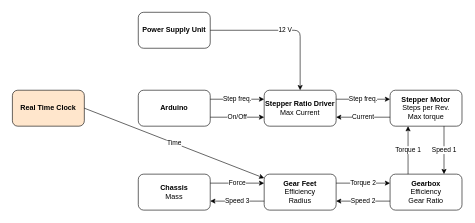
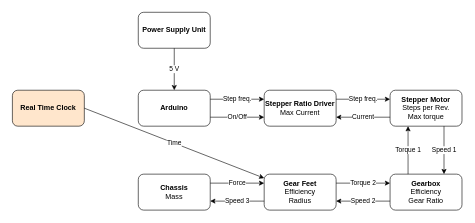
  <mxCell id="0" />
  <mxCell id="1" parent="0" />
  <mxCell id="2" value="Power Supply Unit" style="rounded=1;whiteSpace=wrap;html=1;fontStyle=1" parent="1" vertex="1"><mxGeometry x="230" y="20" width="120" height="60" as="geometry" /></mxCell>
  <mxCell id="3" value="Arduino" style="rounded=1;whiteSpace=wrap;html=1;fontStyle=1" parent="1" vertex="1"><mxGeometry x="230" y="150" width="120" height="60" as="geometry" /></mxCell>
+ <mxCell id="4" value="5 V" style="endArrow=classic;html=1;entryX=0.5;entryY=0;entryDx=0;entryDy=0;exitX=0.5;exitY=1;exitDx=0;exitDy=0;" parent="1" source="2" target="3" edge="1"><mxGeometry width="50" height="50" relative="1" as="geometry"><mxPoint x="230" y="280" as="sourcePoint" /><mxPoint x="280" y="230" as="targetPoint" /></mxGeometry></mxCell>
  <mxCell id="5" value="Stepper Ratio Driver&lt;br&gt;&lt;span style=&quot;font-weight: 400&quot;&gt;Max Current&lt;/span&gt;" style="rounded=1;whiteSpace=wrap;html=1;fontStyle=1" parent="1" vertex="1"><mxGeometry x="440" y="150" width="120" height="60" as="geometry" /></mxCell>
  <mxCell id="6" value="Real Time Clock" style="rounded=1;whiteSpace=wrap;html=1;fontStyle=1;fillColor=#ffe6cc;" parent="1" vertex="1"><mxGeometry x="20" y="150" width="120" height="60" as="geometry" /></mxCell>
  <mxCell id="7" value="Time" style="endArrow=classic;html=1;exitX=1;exitY=0.5;exitDx=0;exitDy=0;" parent="1" source="6" target="14" edge="1"><mxGeometry width="50" height="50" relative="1" as="geometry"><mxPoint x="230" y="410" as="sourcePoint" /><mxPoint x="290" y="220" as="targetPoint" /></mxGeometry></mxCell>
- <mxCell id="8" value="12 V" style="endArrow=classic;html=1;exitX=1;exitY=0.5;exitDx=0;exitDy=0;entryX=0.5;entryY=0;entryDx=0;entryDy=0;" parent="1" source="2" target="5" edge="1"><mxGeometry width="50" height="50" relative="1" as="geometry"><mxPoint x="460" y="20" as="sourcePoint" /><mxPoint x="510" y="-30" as="targetPoint" /><Array as="points"><mxPoint x="500" y="50" /></Array></mxGeometry></mxCell>
  <mxCell id="9" value="Step freq." style="endArrow=classic;html=1;entryX=0;entryY=0.25;entryDx=0;entryDy=0;exitX=1;exitY=0.25;exitDx=0;exitDy=0;" parent="1" source="3" target="5" edge="1"><mxGeometry width="50" height="50" relative="1" as="geometry"><mxPoint x="230" y="410" as="sourcePoint" /><mxPoint x="280" y="360" as="targetPoint" /></mxGeometry></mxCell>
  <mxCell id="10" value="&lt;b&gt;Stepper Motor&lt;/b&gt;&lt;br&gt;Steps per Rev.&lt;br&gt;Max torque" style="rounded=1;whiteSpace=wrap;html=1;" parent="1" vertex="1"><mxGeometry x="650" y="150" width="120" height="60" as="geometry" /></mxCell>
  <mxCell id="11" value="Step freq." style="endArrow=classic;html=1;entryX=0;entryY=0.25;entryDx=0;entryDy=0;exitX=1;exitY=0.25;exitDx=0;exitDy=0;" parent="1" source="5" target="10" edge="1"><mxGeometry width="50" height="50" relative="1" as="geometry"><mxPoint x="20" y="280" as="sourcePoint" /><mxPoint x="70" y="230" as="targetPoint" /></mxGeometry></mxCell>
  <mxCell id="12" value="Current" style="endArrow=classic;html=1;exitX=0;exitY=0.75;exitDx=0;exitDy=0;entryX=1;entryY=0.75;entryDx=0;entryDy=0;" parent="1" source="10" target="5" edge="1"><mxGeometry width="50" height="50" relative="1" as="geometry"><mxPoint x="20" y="280" as="sourcePoint" /><mxPoint x="610" y="230" as="targetPoint" /></mxGeometry></mxCell>
  <mxCell id="13" value="&lt;b&gt;Gearbox&lt;/b&gt;&lt;br&gt;Efficiency&lt;br&gt;Gear Ratio" style="rounded=1;whiteSpace=wrap;html=1;" parent="1" vertex="1"><mxGeometry x="650" y="290" width="120" height="60" as="geometry" /></mxCell>
  <mxCell id="14" value="&lt;b&gt;Gear Feet&lt;/b&gt;&lt;br&gt;Efficiency&lt;br&gt;Radius" style="rounded=1;whiteSpace=wrap;html=1;" parent="1" vertex="1"><mxGeometry x="440" y="290" width="120" height="60" as="geometry" /></mxCell>
  <mxCell id="15" value="Speed 2" style="endArrow=classic;html=1;entryX=1;entryY=0.75;entryDx=0;entryDy=0;exitX=0;exitY=0.75;exitDx=0;exitDy=0;" parent="1" source="13" target="14" edge="1"><mxGeometry width="50" height="50" relative="1" as="geometry"><mxPoint x="540" y="420" as="sourcePoint" /><mxPoint x="590" y="370" as="targetPoint" /></mxGeometry></mxCell>
  <mxCell id="16" value="Torque 2" style="endArrow=classic;html=1;entryX=0;entryY=0.25;entryDx=0;entryDy=0;exitX=1;exitY=0.25;exitDx=0;exitDy=0;" parent="1" source="14" target="13" edge="1"><mxGeometry width="50" height="50" relative="1" as="geometry"><mxPoint x="540" y="420" as="sourcePoint" /><mxPoint x="590" y="370" as="targetPoint" /></mxGeometry></mxCell>
  <mxCell id="17" value="&lt;b&gt;Chassis&lt;/b&gt;&lt;br&gt;Mass" style="rounded=1;whiteSpace=wrap;html=1;" parent="1" vertex="1"><mxGeometry x="230" y="290" width="120" height="60" as="geometry" /></mxCell>
  <mxCell id="18" value="Speed 3" style="endArrow=classic;html=1;entryX=1;entryY=0.75;entryDx=0;entryDy=0;exitX=0;exitY=0.75;exitDx=0;exitDy=0;" parent="1" source="14" target="17" edge="1"><mxGeometry width="50" height="50" relative="1" as="geometry"><mxPoint x="460" y="420" as="sourcePoint" /><mxPoint x="510" y="370" as="targetPoint" /></mxGeometry></mxCell>
  <mxCell id="19" value="Force" style="endArrow=classic;html=1;entryX=0;entryY=0.25;entryDx=0;entryDy=0;exitX=1;exitY=0.25;exitDx=0;exitDy=0;" parent="1" source="17" target="14" edge="1"><mxGeometry width="50" height="50" relative="1" as="geometry"><mxPoint x="460" y="420" as="sourcePoint" /><mxPoint x="510" y="370" as="targetPoint" /></mxGeometry></mxCell>
  <mxCell id="20" value="Torque 1" style="endArrow=classic;html=1;entryX=0.25;entryY=1;entryDx=0;entryDy=0;exitX=0.25;exitY=0;exitDx=0;exitDy=0;" parent="1" source="13" target="10" edge="1"><mxGeometry width="50" height="50" relative="1" as="geometry"><mxPoint x="50" y="420" as="sourcePoint" /><mxPoint x="100" y="370" as="targetPoint" /></mxGeometry></mxCell>
  <mxCell id="21" value="Speed 1" style="endArrow=classic;html=1;entryX=0.75;entryY=0;entryDx=0;entryDy=0;exitX=0.75;exitY=1;exitDx=0;exitDy=0;" parent="1" source="10" target="13" edge="1"><mxGeometry width="50" height="50" relative="1" as="geometry"><mxPoint x="50" y="420" as="sourcePoint" /><mxPoint x="100" y="370" as="targetPoint" /></mxGeometry></mxCell>
  <mxCell id="22" value="On/Off" style="endArrow=classic;html=1;entryX=0;entryY=0.75;entryDx=0;entryDy=0;exitX=1;exitY=0.75;exitDx=0;exitDy=0;" parent="1" source="3" target="5" edge="1"><mxGeometry width="50" height="50" relative="1" as="geometry"><mxPoint x="20" y="420" as="sourcePoint" /><mxPoint x="70" y="370" as="targetPoint" /></mxGeometry></mxCell>
